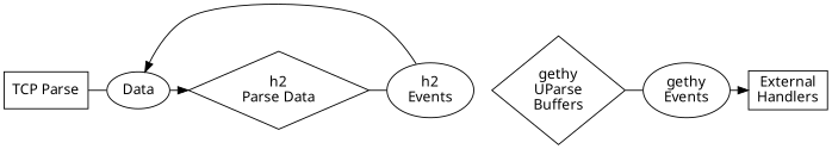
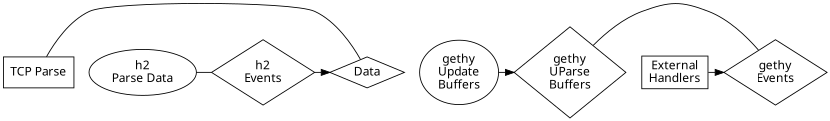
  digraph {
    rankdir=TB
    node [fontname=SimHei shape=diamond]
    n1 [label="TCP Parse" shape=Box]
-   n2 [label=Data shape=ellipse]
-   n3 [label="h2\nParse Data"]
-   n4 [label="h2\nEvents" shape=ellipse]
+   n2 [label=Data]
+   n3 [label="h2\nParse Data" shape=ellipse]
+   n4 [label="h2\nEvents"]
+   n5 [label="gethy\nUpdate\nBuffers" shape=ellipse]
    n6 [label="gethy\nUParse\nBuffers"]
-   n7 [label="gethy\nEvents" shape=ellipse]
+   n7 [label="gethy\nEvents"]
    n8 [label="External\nHandlers" shape=Box]
    subgraph sub_1 {
      rank=same
      n1
      n2
      n3
      n4
    }
    subgraph sub_2 {
      rank=same
+     n5
      n6
      n7
      n8
    }
    n1 -> n2 [arrowhead=none]
-   n2 -> n3
    n3 -> n4 [arrowhead=none]
    n4 -> n2
+   n5 -> n6
    n6 -> n7 [arrowhead=none]
-   n7 -> n8
+   n8 -> n7
  }
